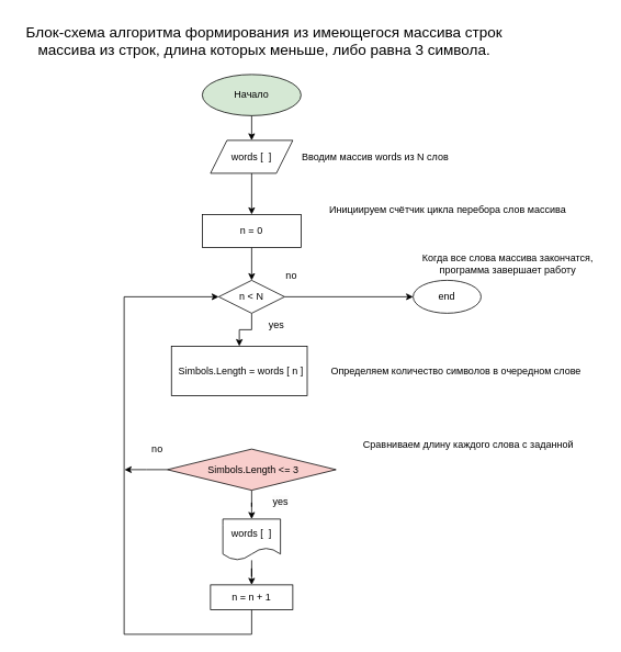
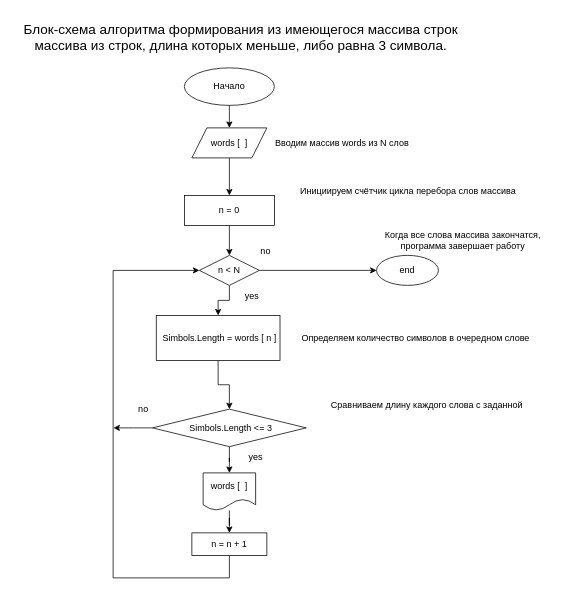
  <mxCell id="0" />
  <mxCell id="1" parent="0" />
- <mxCell id="2" value="Начало" style="ellipse;whiteSpace=wrap;html=1;fillColor=#d5e8d4;" parent="1" vertex="1"><mxGeometry x="245" y="90" width="120" height="50" as="geometry" /></mxCell>
+ <mxCell id="2" value="Начало" style="ellipse;whiteSpace=wrap;html=1;" parent="1" vertex="1"><mxGeometry x="245" y="90" width="120" height="50" as="geometry" /></mxCell>
  <mxCell id="3" style="edgeStyle=orthogonalEdgeStyle;rounded=0;orthogonalLoop=1;jettySize=auto;html=1;exitX=0.5;exitY=1;exitDx=0;exitDy=0;entryX=0.5;entryY=0;entryDx=0;entryDy=0;" edge="1" parent="1" source="2" target="5"><mxGeometry relative="1" as="geometry" /></mxCell>
  <mxCell id="4" style="edgeStyle=orthogonalEdgeStyle;rounded=0;orthogonalLoop=1;jettySize=auto;html=1;exitX=0.5;exitY=1;exitDx=0;exitDy=0;entryX=0.5;entryY=0;entryDx=0;entryDy=0;" edge="1" parent="1" source="5" target="7"><mxGeometry relative="1" as="geometry" /></mxCell>
  <mxCell id="5" value="words [&amp;nbsp; ]" style="shape=parallelogram;perimeter=parallelogramPerimeter;whiteSpace=wrap;html=1;fixedSize=1;" vertex="1" parent="1"><mxGeometry x="255" y="170" width="100" height="40" as="geometry" /></mxCell>
  <mxCell id="6" style="edgeStyle=orthogonalEdgeStyle;rounded=0;orthogonalLoop=1;jettySize=auto;html=1;exitX=0.5;exitY=1;exitDx=0;exitDy=0;" edge="1" parent="1" source="7" target="10"><mxGeometry relative="1" as="geometry" /></mxCell>
  <mxCell id="7" value="n = 0" style="rounded=0;whiteSpace=wrap;html=1;" vertex="1" parent="1"><mxGeometry x="245" y="260" width="120" height="40" as="geometry" /></mxCell>
  <mxCell id="8" style="edgeStyle=orthogonalEdgeStyle;rounded=0;orthogonalLoop=1;jettySize=auto;html=1;exitX=0.5;exitY=1;exitDx=0;exitDy=0;entryX=0.5;entryY=0;entryDx=0;entryDy=0;" edge="1" parent="1" source="10" target="14"><mxGeometry relative="1" as="geometry" /></mxCell>
  <mxCell id="9" style="edgeStyle=orthogonalEdgeStyle;rounded=0;orthogonalLoop=1;jettySize=auto;html=1;exitX=1;exitY=0.5;exitDx=0;exitDy=0;entryX=0;entryY=0.5;entryDx=0;entryDy=0;" edge="1" parent="1" source="10" target="22"><mxGeometry relative="1" as="geometry" /></mxCell>
  <mxCell id="10" value="n &amp;lt; N" style="rhombus;whiteSpace=wrap;html=1;" vertex="1" parent="1"><mxGeometry x="265" y="340" width="80" height="40" as="geometry" /></mxCell>
  <mxCell id="11" style="edgeStyle=orthogonalEdgeStyle;rounded=0;orthogonalLoop=1;jettySize=auto;html=1;" edge="1" parent="1" source="12" target="16"><mxGeometry relative="1" as="geometry" /></mxCell>
  <mxCell id="12" value="words [&amp;nbsp; ]" style="shape=document;whiteSpace=wrap;html=1;boundedLbl=1;" vertex="1" parent="1"><mxGeometry x="270" y="630" width="70" height="50" as="geometry" /></mxCell>
+ <mxCell id="13" style="edgeStyle=orthogonalEdgeStyle;rounded=0;orthogonalLoop=1;jettySize=auto;html=1;exitX=0.5;exitY=1;exitDx=0;exitDy=0;entryX=0.5;entryY=0;entryDx=0;entryDy=0;" edge="1" parent="1" source="14" target="26"><mxGeometry relative="1" as="geometry" /></mxCell>
  <mxCell id="14" value="&amp;nbsp;Simbols.Length = words [ n ]" style="rounded=0;whiteSpace=wrap;html=1;" vertex="1" parent="1"><mxGeometry x="207.5" y="420" width="165" height="60" as="geometry" /></mxCell>
  <mxCell id="15" style="edgeStyle=orthogonalEdgeStyle;rounded=0;orthogonalLoop=1;jettySize=auto;html=1;exitX=0.5;exitY=1;exitDx=0;exitDy=0;entryX=0;entryY=0.5;entryDx=0;entryDy=0;" edge="1" parent="1" source="16" target="10"><mxGeometry relative="1" as="geometry"><mxPoint x="170" y="510" as="targetPoint" /><Array as="points"><mxPoint x="305" y="770" /><mxPoint x="150" y="770" /><mxPoint x="150" y="360" /></Array></mxGeometry></mxCell>
  <mxCell id="16" value="n = n + 1" style="rounded=0;whiteSpace=wrap;html=1;" vertex="1" parent="1"><mxGeometry x="255" y="710" width="100" height="30" as="geometry" /></mxCell>
  <mxCell id="17" value="yes" style="text;html=1;align=center;verticalAlign=middle;resizable=0;points=[];autosize=1;strokeColor=none;fillColor=none;" vertex="1" parent="1"><mxGeometry x="315" y="380" width="40" height="30" as="geometry" /></mxCell>
  <mxCell id="18" value="no" style="text;html=1;align=center;verticalAlign=middle;resizable=0;points=[];autosize=1;strokeColor=none;fillColor=none;" vertex="1" parent="1"><mxGeometry x="333" y="320" width="40" height="30" as="geometry" /></mxCell>
  <mxCell id="19" value="Вводим массив words из N слов" style="text;html=1;align=center;verticalAlign=middle;resizable=0;points=[];autosize=1;strokeColor=none;fillColor=none;" vertex="1" parent="1"><mxGeometry x="355" y="175" width="200" height="30" as="geometry" /></mxCell>
  <mxCell id="20" value="&lt;font style=&quot;font-size: 18px;&quot;&gt;Блок-схема алгоритма формирования из&amp;nbsp;имеющегося массива строк&lt;br&gt;массива из строк, длина которых меньше, либо равна 3 символа.&lt;/font&gt;" style="text;html=1;align=center;verticalAlign=middle;resizable=0;points=[];autosize=1;strokeColor=none;fillColor=none;" vertex="1" parent="1"><mxGeometry x="20" y="20" width="600" height="60" as="geometry" /></mxCell>
  <mxCell id="21" style="edgeStyle=orthogonalEdgeStyle;rounded=0;orthogonalLoop=1;jettySize=auto;html=1;exitX=0.5;exitY=1;exitDx=0;exitDy=0;" edge="1" parent="1" source="2" target="2"><mxGeometry relative="1" as="geometry" /></mxCell>
  <mxCell id="22" value="end" style="ellipse;whiteSpace=wrap;html=1;" vertex="1" parent="1"><mxGeometry x="501.25" y="340" width="82.5" height="40" as="geometry" /></mxCell>
  <mxCell id="23" value="Инициируем счётчик цикла перебора слов массива" style="text;html=1;align=center;verticalAlign=middle;resizable=0;points=[];autosize=1;strokeColor=none;fillColor=none;" vertex="1" parent="1"><mxGeometry x="387.5" y="240" width="310" height="30" as="geometry" /></mxCell>
  <mxCell id="24" style="edgeStyle=orthogonalEdgeStyle;rounded=0;orthogonalLoop=1;jettySize=auto;html=1;entryX=0.5;entryY=0;entryDx=0;entryDy=0;" edge="1" parent="1" source="26" target="12"><mxGeometry relative="1" as="geometry" /></mxCell>
  <mxCell id="25" style="edgeStyle=orthogonalEdgeStyle;rounded=0;orthogonalLoop=1;jettySize=auto;html=1;" edge="1" parent="1" source="26"><mxGeometry relative="1" as="geometry"><mxPoint x="150.517" y="569.996" as="targetPoint" /></mxGeometry></mxCell>
- <mxCell id="26" value="&amp;nbsp;Simbols.Length &amp;lt;= 3" style="rhombus;whiteSpace=wrap;html=1;fillColor=#f8cecc;" vertex="1" parent="1"><mxGeometry x="202.5" y="545" width="205" height="50" as="geometry" /></mxCell>
+ <mxCell id="26" value="&amp;nbsp;Simbols.Length &amp;lt;= 3" style="rhombus;whiteSpace=wrap;html=1;" vertex="1" parent="1"><mxGeometry x="202.5" y="545" width="205" height="50" as="geometry" /></mxCell>
  <mxCell id="27" value="Определяем количество символов в очередном слове" style="text;html=1;align=center;verticalAlign=middle;resizable=0;points=[];autosize=1;strokeColor=none;fillColor=none;" vertex="1" parent="1"><mxGeometry x="387.5" y="435" width="330" height="30" as="geometry" /></mxCell>
  <mxCell id="28" value="&lt;span style=&quot;color: rgb(0, 0, 0); font-family: Helvetica; font-size: 12px; font-style: normal; font-variant-ligatures: normal; font-variant-caps: normal; font-weight: 400; letter-spacing: normal; orphans: 2; text-align: center; text-indent: 0px; text-transform: none; widows: 2; word-spacing: 0px; -webkit-text-stroke-width: 0px; background-color: rgb(251, 251, 251); text-decoration-thickness: initial; text-decoration-style: initial; text-decoration-color: initial; float: none; display: inline !important;&quot;&gt;yes&lt;/span&gt;" style="text;whiteSpace=wrap;html=1;" vertex="1" parent="1"><mxGeometry x="329" y="595" width="50" height="40" as="geometry" /></mxCell>
  <mxCell id="29" value="no" style="text;html=1;align=center;verticalAlign=middle;resizable=0;points=[];autosize=1;strokeColor=none;fillColor=none;" vertex="1" parent="1"><mxGeometry x="170" y="530" width="40" height="30" as="geometry" /></mxCell>
  <mxCell id="30" value="Сравниваем длину каждого слова с заданной" style="text;html=1;align=center;verticalAlign=middle;resizable=0;points=[];autosize=1;strokeColor=none;fillColor=none;" vertex="1" parent="1"><mxGeometry x="427.5" y="525" width="280" height="30" as="geometry" /></mxCell>
  <mxCell id="31" value="Когда все слова массива закончатся,&lt;br&gt;программа завершает работу" style="text;html=1;align=center;verticalAlign=middle;resizable=0;points=[];autosize=1;strokeColor=none;fillColor=none;" vertex="1" parent="1"><mxGeometry x="501.25" y="300" width="230" height="40" as="geometry" /></mxCell>
